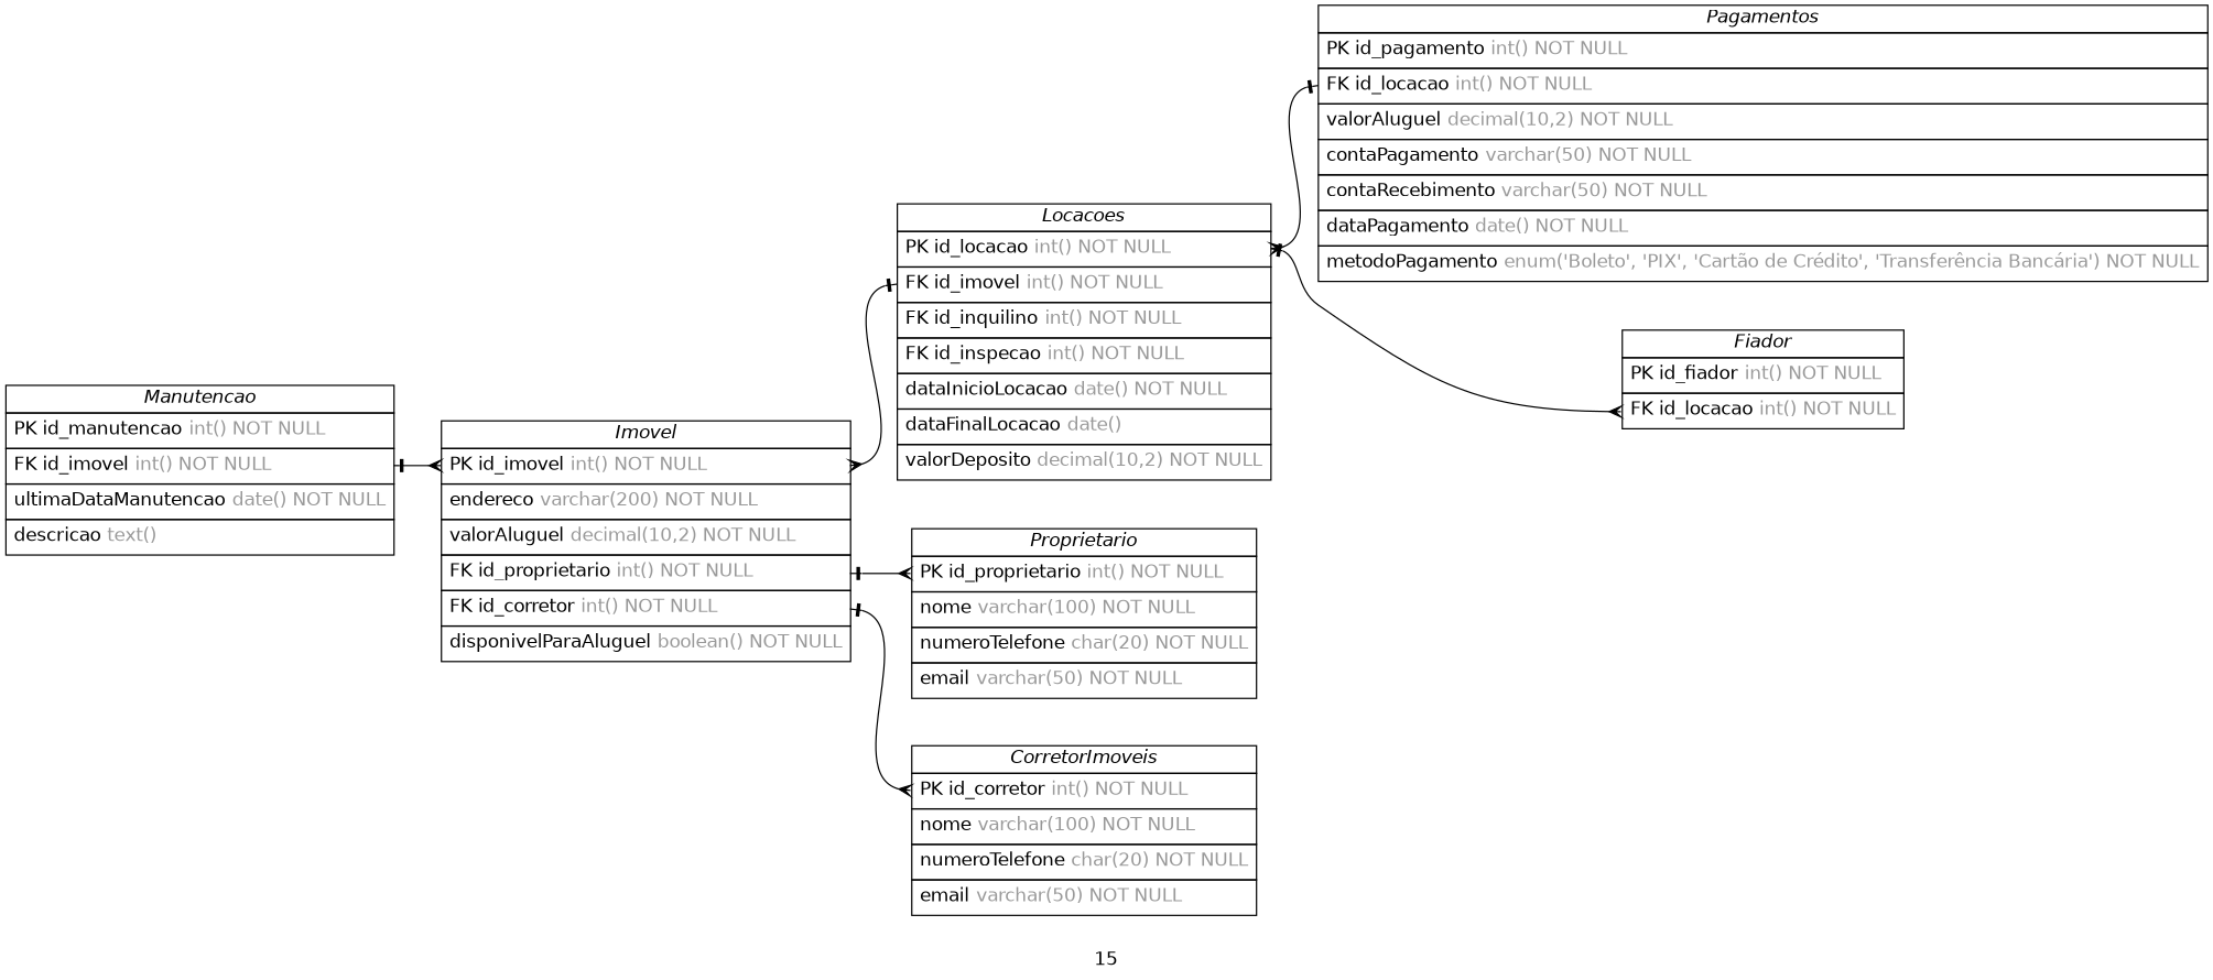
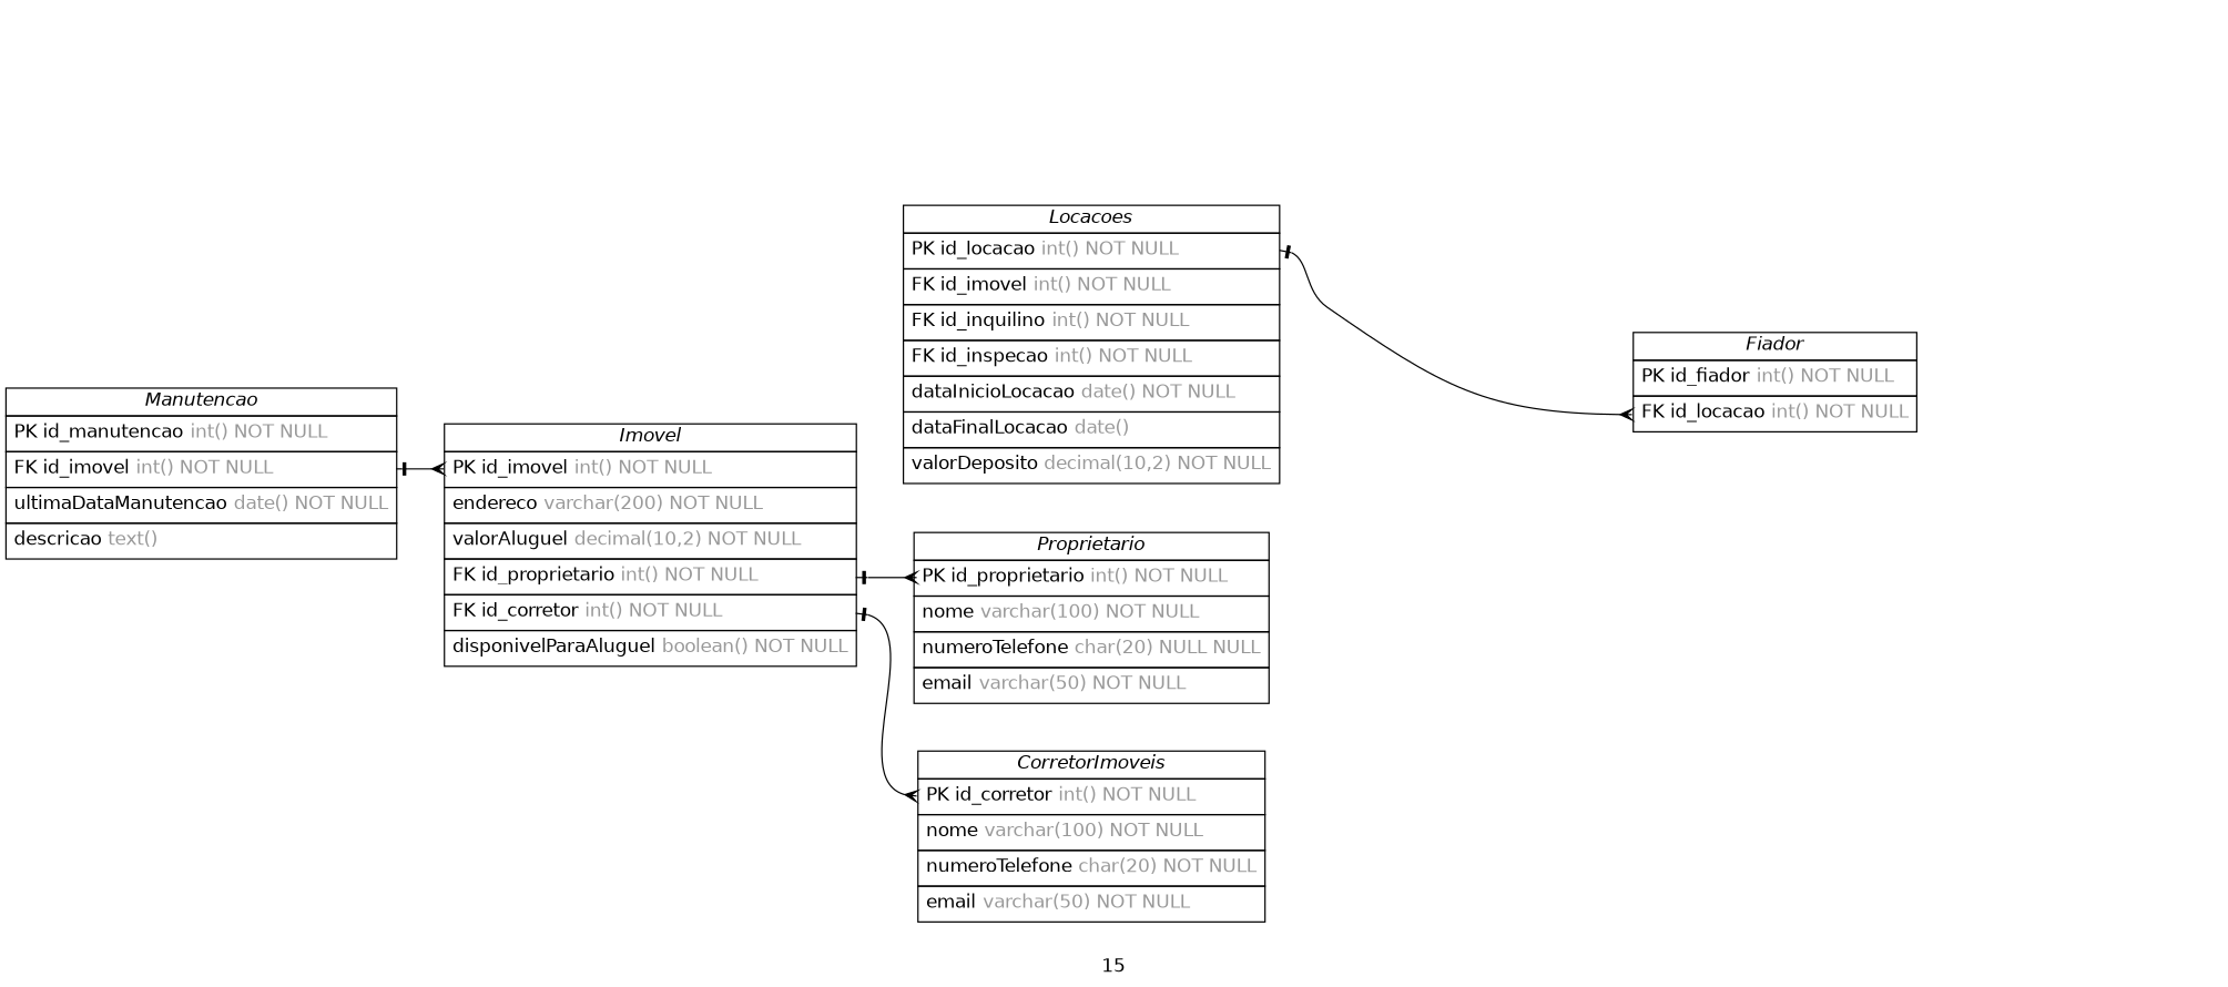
  digraph {
    concentrate=true
    fontname=Helvetica
    label=15
    nodesep=0.5
    rankdir=LR
    splines=spline
    node [fontname=Helvetica shape=plain]
    edge [arrowhead=ocrow arrowsize=0.9 arrowtail=noneotee dir=both fontname=Helvetica fontsize=12 headport=id_locacao labelangle=32 labeldistance=1.8 penwidth=1.0 tailport=id_locacao]
    n1 [label=<         <table border="0" cellborder="1" cellspacing="0" >         <tr><td><i>CorretorImoveis</i></td></tr>         <tr><td port="id_corretor" align="left" cellpadding="5">PK id_corretor <font color="grey60">int() NOT NULL</font></td></tr>         <tr><td port="nome" align="left" cellpadding="5">nome <font color="grey60">varchar(100) NOT NULL</font></td></tr>         <tr><td port="numeroTelefone" align="left" cellpadding="5">numeroTelefone <font color="grey60">char(20) NOT NULL</font></td></tr>         <tr><td port="email" align="left" cellpadding="5">email <font color="grey60">varchar(50) NOT NULL</font></td></tr>     </table>>]
-   n2 [label=<         <table border="0" cellborder="1" cellspacing="0" >         <tr><td><i>Proprietario</i></td></tr>         <tr><td port="id_proprietario" align="left" cellpadding="5">PK id_proprietario <font color="grey60">int() NOT NULL</font></td></tr>         <tr><td port="nome" align="left" cellpadding="5">nome <font color="grey60">varchar(100) NOT NULL</font></td></tr>         <tr><td port="numeroTelefone" align="left" cellpadding="5">numeroTelefone <font color="grey60">char(20) NOT NULL</font></td></tr>         <tr><td port="email" align="left" cellpadding="5">email <font color="grey60">varchar(50) NOT NULL</font></td></tr>     </table>>]
+   n2 [label=<         <table border="0" cellborder="1" cellspacing="0" >         <tr><td><i>Proprietario</i></td></tr>         <tr><td port="id_proprietario" align="left" cellpadding="5">PK id_proprietario <font color="grey60">int() NOT NULL</font></td></tr>         <tr><td port="nome" align="left" cellpadding="5">nome <font color="grey60">varchar(100) NOT NULL</font></td></tr>         <tr><td port="numeroTelefone" align="left" cellpadding="5">numeroTelefone <font color="grey60">char(20) NULL NULL</font></td></tr>         <tr><td port="email" align="left" cellpadding="5">email <font color="grey60">varchar(50) NOT NULL</font></td></tr>     </table>>]
    n3 [label=<         <table border="0" cellborder="1" cellspacing="0" >         <tr><td><i>Locacoes</i></td></tr>         <tr><td port="id_locacao" align="left" cellpadding="5">PK id_locacao <font color="grey60">int() NOT NULL</font></td></tr>         <tr><td port="id_imovel" align="left" cellpadding="5">FK id_imovel <font color="grey60">int() NOT NULL</font></td></tr>         <tr><td port="id_inquilino" align="left" cellpadding="5">FK id_inquilino <font color="grey60">int() NOT NULL</font></td></tr>         <tr><td port="id_inspecao" align="left" cellpadding="5">FK id_inspecao <font color="grey60">int() NOT NULL</font></td></tr>         <tr><td port="dataInicioLocacao" align="left" cellpadding="5">dataInicioLocacao <font color="grey60">date() NOT NULL</font></td></tr>         <tr><td port="dataFinalLocacao" align="left" cellpadding="5">dataFinalLocacao <font color="grey60">date()</font></td></tr>         <tr><td port="valorDeposito" align="left" cellpadding="5">valorDeposito <font color="grey60">decimal(10,2) NOT NULL</font></td></tr>     </table>>]
-   n4 [label=<         <table border="0" cellborder="1" cellspacing="0" >         <tr><td><i>Pagamentos</i></td></tr>         <tr><td port="id_pagamento" align="left" cellpadding="5">PK id_pagamento <font color="grey60">int() NOT NULL</font></td></tr>         <tr><td port="id_locacao" align="left" cellpadding="5">FK id_locacao <font color="grey60">int() NOT NULL</font></td></tr>         <tr><td port="valorAluguel" align="left" cellpadding="5">valorAluguel <font color="grey60">decimal(10,2) NOT NULL</font></td></tr>         <tr><td port="contaPagamento" align="left" cellpadding="5">contaPagamento <font color="grey60">varchar(50) NOT NULL</font></td></tr>         <tr><td port="contaRecebimento" align="left" cellpadding="5">contaRecebimento <font color="grey60">varchar(50) NOT NULL</font></td></tr>         <tr><td port="dataPagamento" align="left" cellpadding="5">dataPagamento <font color="grey60">date() NOT NULL</font></td></tr>         <tr><td port="metodoPagamento" align="left" cellpadding="5">metodoPagamento <font color="grey60">enum(&#039;Boleto&#039;, &#039;PIX&#039;, &#039;Cartão de Crédito&#039;, &#039;Transferência Bancária&#039;) NOT NULL</font></td></tr>     </table>>]
    n5 [label=<         <table border="0" cellborder="1" cellspacing="0" >         <tr><td><i>Fiador</i></td></tr>         <tr><td port="id_fiador" align="left" cellpadding="5">PK id_fiador <font color="grey60">int() NOT NULL</font></td></tr>         <tr><td port="id_locacao" align="left" cellpadding="5">FK id_locacao <font color="grey60">int() NOT NULL</font></td></tr>     </table>>]
    n6 [label=<         <table border="0" cellborder="1" cellspacing="0" >         <tr><td><i>Imovel</i></td></tr>         <tr><td port="id_imovel" align="left" cellpadding="5">PK id_imovel <font color="grey60">int() NOT NULL</font></td></tr>         <tr><td port="endereco" align="left" cellpadding="5">endereco <font color="grey60">varchar(200) NOT NULL</font></td></tr>         <tr><td port="valorAluguel" align="left" cellpadding="5">valorAluguel <font color="grey60">decimal(10,2) NOT NULL</font></td></tr>         <tr><td port="id_proprietario" align="left" cellpadding="5">FK id_proprietario <font color="grey60">int() NOT NULL</font></td></tr>         <tr><td port="id_corretor" align="left" cellpadding="5">FK id_corretor <font color="grey60">int() NOT NULL</font></td></tr>         <tr><td port="disponivelParaAluguel" align="left" cellpadding="5">disponivelParaAluguel <font color="grey60">boolean() NOT NULL</font></td></tr>     </table>>]
    n7 [label=<         <table border="0" cellborder="1" cellspacing="0" >         <tr><td><i>Manutencao</i></td></tr>         <tr><td port="id_manutencao" align="left" cellpadding="5">PK id_manutencao <font color="grey60">int() NOT NULL</font></td></tr>         <tr><td port="id_imovel" align="left" cellpadding="5">FK id_imovel <font color="grey60">int() NOT NULL</font></td></tr>         <tr><td port="ultimaDataManutencao" align="left" cellpadding="5">ultimaDataManutencao <font color="grey60">date() NOT NULL</font></td></tr>         <tr><td port="descricao" align="left" cellpadding="5">descricao <font color="grey60">text()</font></td></tr>     </table>>]
-   n3 -> n4 [arrowhead=noneotee arrowtail=ocrow]
    n3 -> n5
    n6 -> n1 [headport=id_corretor tailport=id_corretor]
    n6 -> n2 [headport=id_proprietario tailport=id_proprietario]
-   n6 -> n3 [arrowhead=noneotee arrowtail=ocrow headport=id_imovel tailport=id_imovel]
    n7 -> n6 [headport=id_imovel tailport=id_imovel]
  }
